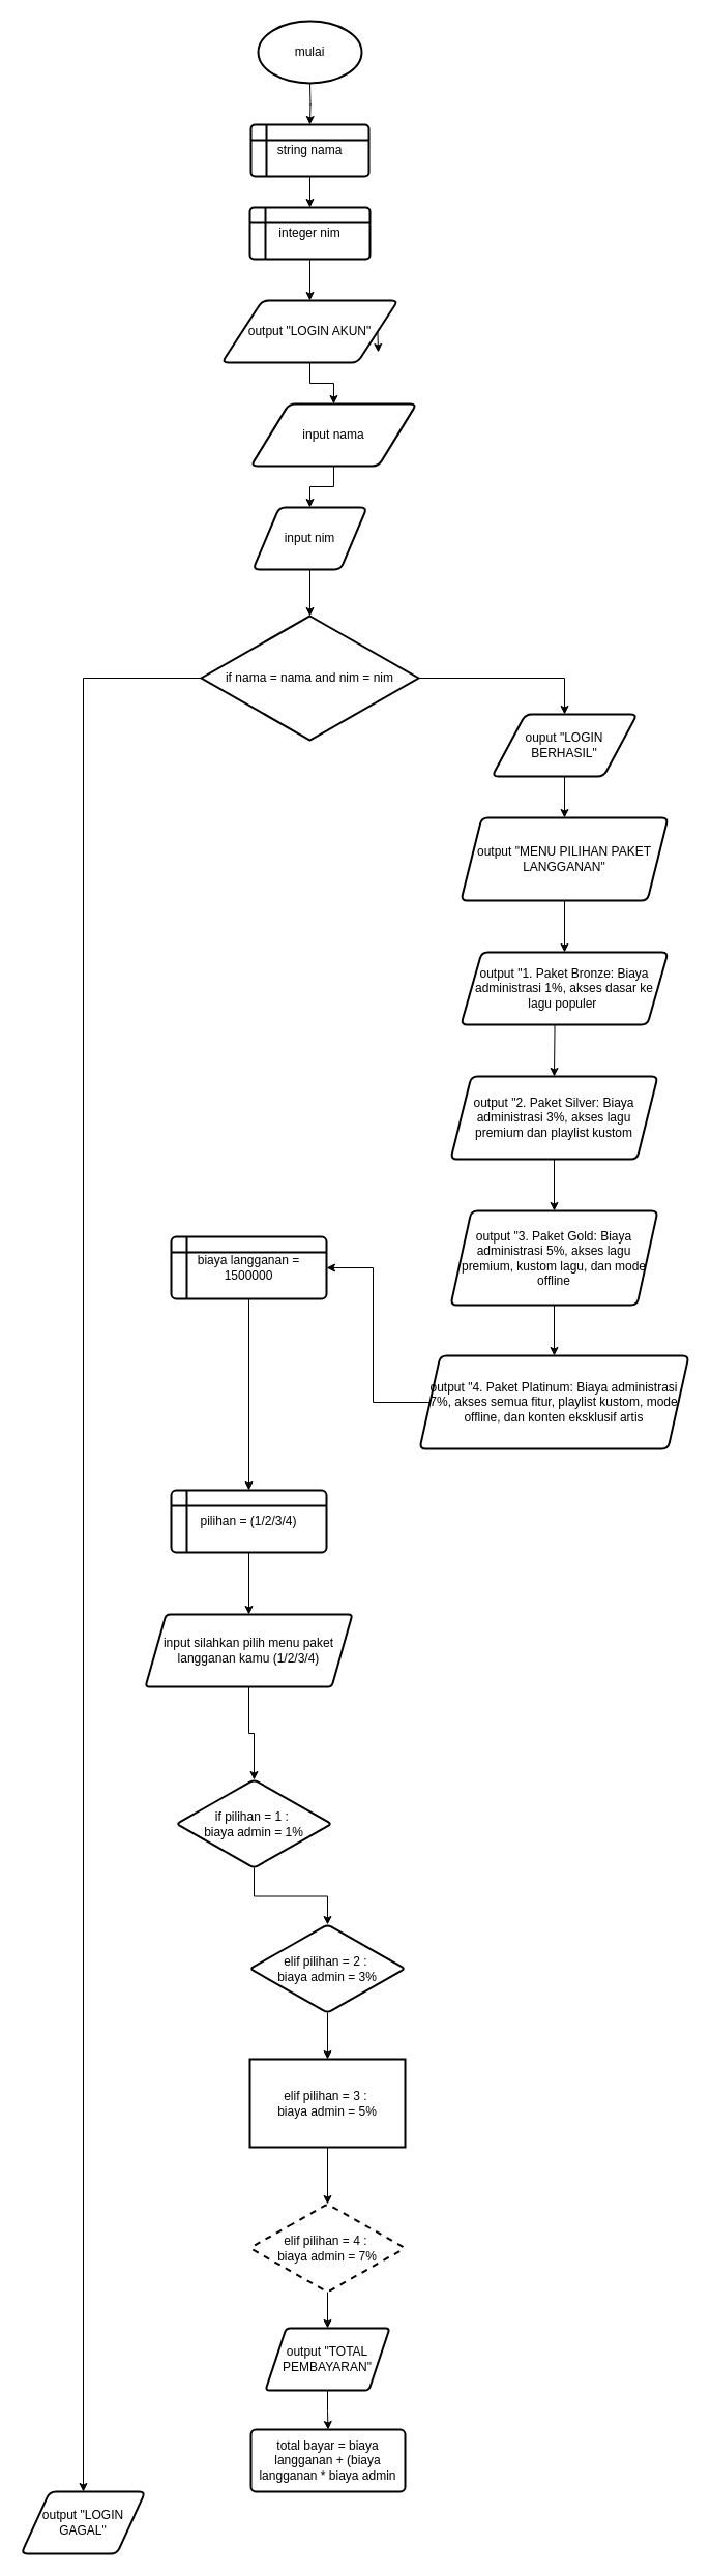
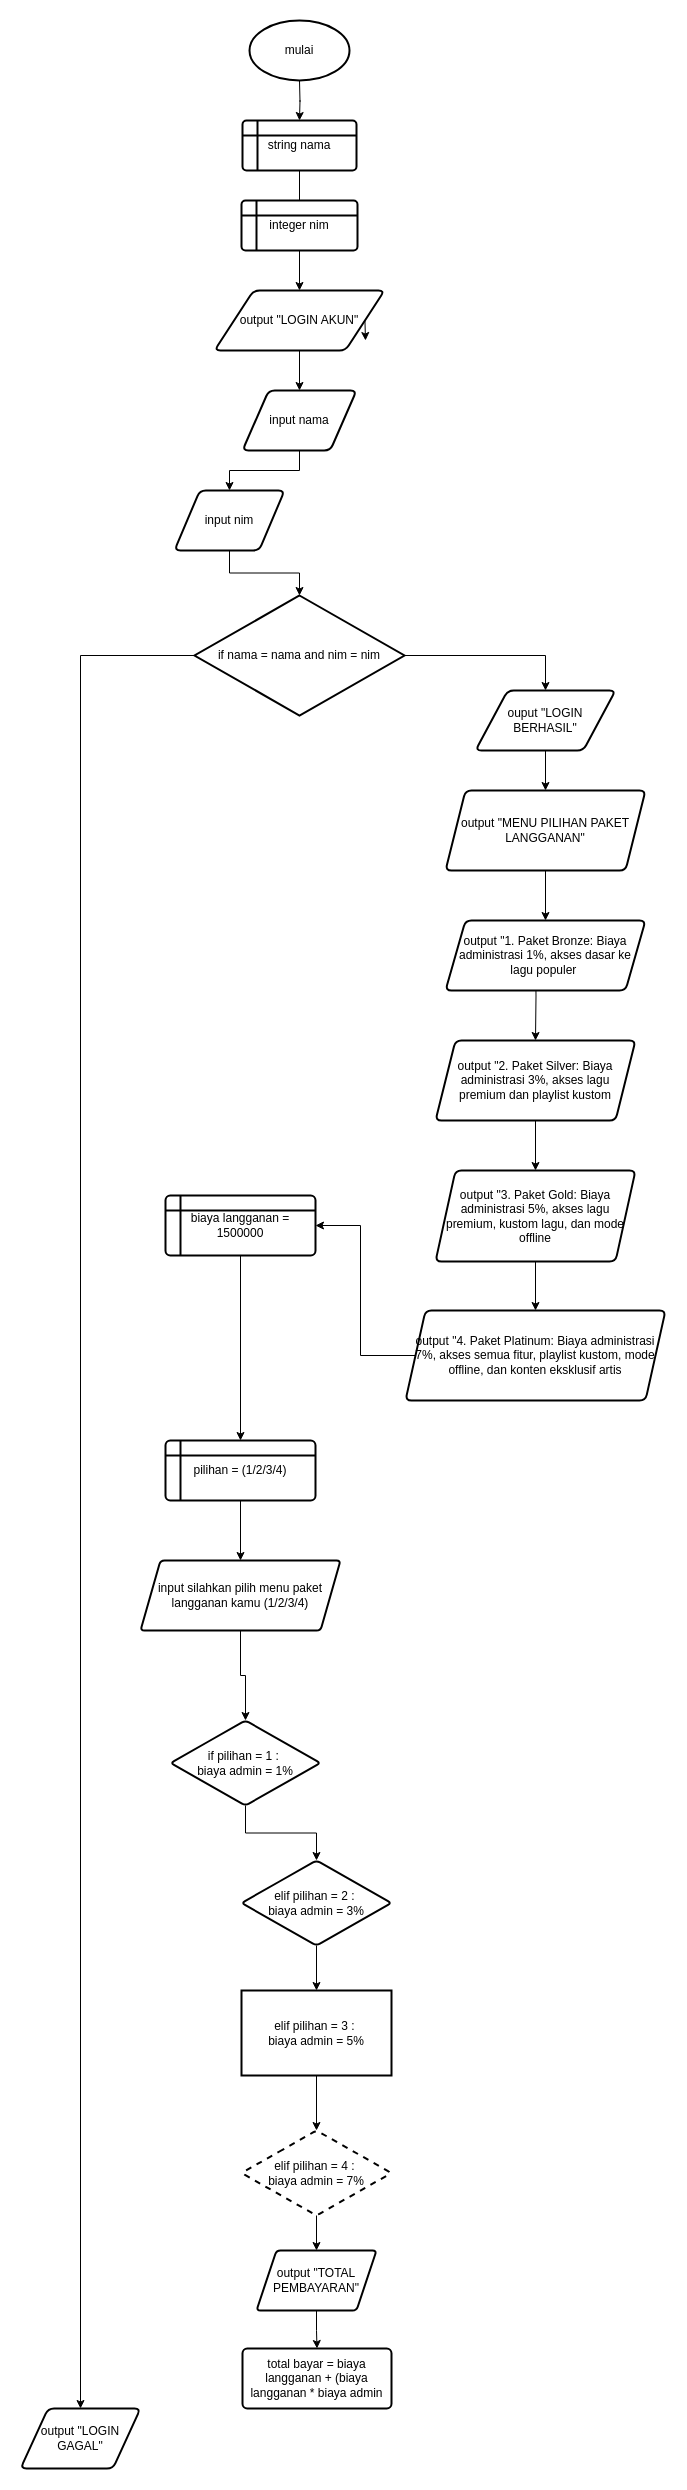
  <mxCell id="0" />
  <mxCell id="1" parent="0" />
  <mxCell id="2" value="" style="edgeStyle=orthogonalEdgeStyle;rounded=0;orthogonalLoop=1;jettySize=auto;html=1;labelBackgroundColor=none;fontColor=default;" edge="1" parent="1"><mxGeometry relative="1" as="geometry"><mxPoint x="299" y="80" as="sourcePoint" /><mxPoint x="299" y="120" as="targetPoint" /></mxGeometry></mxCell>
  <mxCell id="3" value="mulai" style="strokeWidth=2;html=1;shape=mxgraph.flowchart.start_1;whiteSpace=wrap;" vertex="1" parent="1"><mxGeometry x="249" y="20" width="100" height="60" as="geometry" /></mxCell>
  <mxCell id="4" style="edgeStyle=orthogonalEdgeStyle;rounded=0;orthogonalLoop=1;jettySize=auto;html=1;exitX=1;exitY=0.5;exitDx=0;exitDy=0;" edge="1" parent="1" source="6"><mxGeometry relative="1" as="geometry"><mxPoint x="365" y="340" as="targetPoint" /></mxGeometry></mxCell>
  <mxCell id="5" value="" style="edgeStyle=orthogonalEdgeStyle;rounded=0;orthogonalLoop=1;jettySize=auto;html=1;" edge="1" parent="1" source="6" target="14"><mxGeometry relative="1" as="geometry" /></mxCell>
  <mxCell id="6" value="output &quot;LOGIN AKUN&quot;" style="shape=parallelogram;html=1;strokeWidth=2;perimeter=parallelogramPerimeter;whiteSpace=wrap;rounded=1;arcSize=12;size=0.23;" vertex="1" parent="1"><mxGeometry x="214" y="290" width="170" height="60" as="geometry" /></mxCell>
- <mxCell id="7" value="" style="edgeStyle=orthogonalEdgeStyle;rounded=0;orthogonalLoop=1;jettySize=auto;html=1;" edge="1" parent="1" source="8" target="10"><mxGeometry relative="1" as="geometry" /></mxCell>
+ <mxCell id="7" value="" style="edgeStyle=orthogonalEdgeStyle;rounded=0;orthogonalLoop=1;jettySize=auto;html=1;endArrow=none;" edge="1" parent="1" source="8" target="10"><mxGeometry relative="1" as="geometry" /></mxCell>
  <mxCell id="8" value="string nama" style="shape=internalStorage;whiteSpace=wrap;html=1;dx=15;dy=15;rounded=1;arcSize=8;strokeWidth=2;" vertex="1" parent="1"><mxGeometry x="242" y="120" width="114" height="50" as="geometry" /></mxCell>
  <mxCell id="9" value="" style="edgeStyle=orthogonalEdgeStyle;rounded=0;orthogonalLoop=1;jettySize=auto;html=1;" edge="1" parent="1" source="10" target="6"><mxGeometry relative="1" as="geometry" /></mxCell>
  <mxCell id="10" value="integer nim" style="shape=internalStorage;whiteSpace=wrap;html=1;dx=15;dy=15;rounded=1;arcSize=8;strokeWidth=2;" vertex="1" parent="1"><mxGeometry x="241" y="200" width="116" height="50" as="geometry" /></mxCell>
  <mxCell id="11" value="" style="edgeStyle=orthogonalEdgeStyle;rounded=0;orthogonalLoop=1;jettySize=auto;html=1;" edge="1" parent="1" source="12" target="17"><mxGeometry relative="1" as="geometry" /></mxCell>
- <mxCell id="12" value="input nim" style="shape=parallelogram;html=1;strokeWidth=2;perimeter=parallelogramPerimeter;whiteSpace=wrap;rounded=1;arcSize=12;size=0.23;" vertex="1" parent="1"><mxGeometry x="244" y="490" width="110" height="60" as="geometry" /></mxCell>
+ <mxCell id="12" value="input nim" style="shape=parallelogram;html=1;strokeWidth=2;perimeter=parallelogramPerimeter;whiteSpace=wrap;rounded=1;arcSize=12;size=0.23;" vertex="1" parent="1"><mxGeometry x="174" y="490" width="110" height="60" as="geometry" /></mxCell>
  <mxCell id="13" value="" style="edgeStyle=orthogonalEdgeStyle;rounded=0;orthogonalLoop=1;jettySize=auto;html=1;" edge="1" parent="1" source="14" target="12"><mxGeometry relative="1" as="geometry" /></mxCell>
- <mxCell id="14" value="input nama" style="shape=parallelogram;html=1;strokeWidth=2;perimeter=parallelogramPerimeter;whiteSpace=wrap;rounded=1;arcSize=12;size=0.23;" vertex="1" parent="1"><mxGeometry x="242" y="390" width="160" height="60" as="geometry" /></mxCell>
+ <mxCell id="14" value="input nama" style="shape=parallelogram;html=1;strokeWidth=2;perimeter=parallelogramPerimeter;whiteSpace=wrap;rounded=1;arcSize=12;size=0.23;" vertex="1" parent="1"><mxGeometry x="242" y="390" width="114" height="60" as="geometry" /></mxCell>
  <mxCell id="15" style="edgeStyle=orthogonalEdgeStyle;rounded=0;orthogonalLoop=1;jettySize=auto;html=1;exitX=0;exitY=0.5;exitDx=0;exitDy=0;exitPerimeter=0;entryX=0.5;entryY=0;entryDx=0;entryDy=0;" edge="1" parent="1" source="17" target="46"><mxGeometry relative="1" as="geometry" /></mxCell>
  <mxCell id="16" style="edgeStyle=orthogonalEdgeStyle;rounded=0;orthogonalLoop=1;jettySize=auto;html=1;exitX=1;exitY=0.5;exitDx=0;exitDy=0;exitPerimeter=0;entryX=0.5;entryY=0;entryDx=0;entryDy=0;" edge="1" parent="1" source="17" target="19"><mxGeometry relative="1" as="geometry" /></mxCell>
  <mxCell id="17" value="if nama = nama and nim = nim" style="strokeWidth=2;html=1;shape=mxgraph.flowchart.decision;whiteSpace=wrap;" vertex="1" parent="1"><mxGeometry x="194" y="595" width="210" height="120" as="geometry" /></mxCell>
  <mxCell id="18" value="" style="edgeStyle=orthogonalEdgeStyle;rounded=0;orthogonalLoop=1;jettySize=auto;html=1;" edge="1" parent="1" source="19" target="21"><mxGeometry relative="1" as="geometry" /></mxCell>
  <mxCell id="19" value="ouput &quot;LOGIN BERHASIL&quot;" style="shape=parallelogram;html=1;strokeWidth=2;perimeter=parallelogramPerimeter;whiteSpace=wrap;rounded=1;arcSize=12;size=0.23;align=center;fontStyle=0" vertex="1" parent="1"><mxGeometry x="475" y="690" width="140" height="60" as="geometry" /></mxCell>
  <mxCell id="20" value="" style="edgeStyle=orthogonalEdgeStyle;rounded=0;orthogonalLoop=1;jettySize=auto;html=1;" edge="1" parent="1" source="21" target="25"><mxGeometry relative="1" as="geometry" /></mxCell>
  <mxCell id="21" value="output &quot;MENU PILIHAN PAKET LANGGANAN&quot;" style="shape=parallelogram;perimeter=parallelogramPerimeter;whiteSpace=wrap;html=1;fixedSize=1;strokeWidth=2;rounded=1;arcSize=12;fontStyle=0;" vertex="1" parent="1"><mxGeometry x="445" y="790" width="200" height="80" as="geometry" /></mxCell>
  <mxCell id="22" value="" style="edgeStyle=orthogonalEdgeStyle;rounded=0;orthogonalLoop=1;jettySize=auto;html=1;" edge="1" parent="1" target="24"><mxGeometry relative="1" as="geometry"><mxPoint x="535" y="950" as="sourcePoint" /></mxGeometry></mxCell>
  <mxCell id="23" value="" style="edgeStyle=orthogonalEdgeStyle;rounded=0;orthogonalLoop=1;jettySize=auto;html=1;" edge="1" parent="1" source="24" target="27"><mxGeometry relative="1" as="geometry" /></mxCell>
  <mxCell id="24" value="output &quot;2. Paket Silver: Biaya administrasi 3%, akses lagu premium dan playlist kustom" style="shape=parallelogram;perimeter=parallelogramPerimeter;whiteSpace=wrap;html=1;fixedSize=1;strokeWidth=2;rounded=1;arcSize=12;" vertex="1" parent="1"><mxGeometry x="435" y="1040" width="200" height="80" as="geometry" /></mxCell>
  <mxCell id="25" value="output &quot;1. Paket Bronze: Biaya administrasi 1%, akses dasar ke lagu populer&amp;nbsp;" style="shape=parallelogram;perimeter=parallelogramPerimeter;whiteSpace=wrap;html=1;fixedSize=1;strokeWidth=2;rounded=1;arcSize=12;fontStyle=0;" vertex="1" parent="1"><mxGeometry x="445" y="920" width="200" height="70" as="geometry" /></mxCell>
  <mxCell id="26" value="" style="edgeStyle=orthogonalEdgeStyle;rounded=0;orthogonalLoop=1;jettySize=auto;html=1;" edge="1" parent="1" source="27" target="29"><mxGeometry relative="1" as="geometry" /></mxCell>
  <mxCell id="27" value="output &quot;3. Paket Gold: Biaya administrasi 5%, akses lagu premium, kustom lagu, dan mode offline" style="shape=parallelogram;perimeter=parallelogramPerimeter;whiteSpace=wrap;html=1;fixedSize=1;strokeWidth=2;rounded=1;arcSize=12;" vertex="1" parent="1"><mxGeometry x="435" y="1170" width="200" height="91" as="geometry" /></mxCell>
  <mxCell id="28" style="edgeStyle=orthogonalEdgeStyle;rounded=0;orthogonalLoop=1;jettySize=auto;html=1;exitX=0;exitY=0.5;exitDx=0;exitDy=0;entryX=1;entryY=0.5;entryDx=0;entryDy=0;" edge="1" parent="1" source="29" target="31"><mxGeometry relative="1" as="geometry" /></mxCell>
  <mxCell id="29" value="output &quot;4. Paket Platinum: Biaya administrasi 7%, akses semua fitur, playlist kustom, mode offline, dan konten eksklusif artis" style="shape=parallelogram;perimeter=parallelogramPerimeter;whiteSpace=wrap;html=1;fixedSize=1;strokeWidth=2;rounded=1;arcSize=12;" vertex="1" parent="1"><mxGeometry x="405" y="1310" width="260" height="90" as="geometry" /></mxCell>
  <mxCell id="30" value="" style="edgeStyle=orthogonalEdgeStyle;rounded=0;orthogonalLoop=1;jettySize=auto;html=1;" edge="1" parent="1" source="31" target="33"><mxGeometry relative="1" as="geometry" /></mxCell>
  <mxCell id="31" value="biaya langganan = 1500000" style="shape=internalStorage;whiteSpace=wrap;html=1;dx=15;dy=15;rounded=1;arcSize=8;strokeWidth=2;" vertex="1" parent="1"><mxGeometry x="165" y="1195" width="150" height="60" as="geometry" /></mxCell>
  <mxCell id="32" value="" style="edgeStyle=orthogonalEdgeStyle;rounded=0;orthogonalLoop=1;jettySize=auto;html=1;" edge="1" parent="1" source="33" target="35"><mxGeometry relative="1" as="geometry" /></mxCell>
  <mxCell id="33" value="pilihan = (1/2/3/4)" style="shape=internalStorage;whiteSpace=wrap;html=1;dx=15;dy=15;rounded=1;arcSize=8;strokeWidth=2;" vertex="1" parent="1"><mxGeometry x="165" y="1440" width="150" height="60" as="geometry" /></mxCell>
  <mxCell id="34" value="" style="edgeStyle=orthogonalEdgeStyle;rounded=0;orthogonalLoop=1;jettySize=auto;html=1;" edge="1" parent="1" source="35" target="37"><mxGeometry relative="1" as="geometry" /></mxCell>
  <mxCell id="35" value="input silahkan pilih menu paket langganan kamu (1/2/3/4)" style="shape=parallelogram;perimeter=parallelogramPerimeter;whiteSpace=wrap;html=1;fixedSize=1;rounded=1;arcSize=8;strokeWidth=2;" vertex="1" parent="1"><mxGeometry x="140" y="1560" width="200" height="70" as="geometry" /></mxCell>
  <mxCell id="36" value="" style="edgeStyle=orthogonalEdgeStyle;rounded=0;orthogonalLoop=1;jettySize=auto;html=1;" edge="1" parent="1" source="37" target="39"><mxGeometry relative="1" as="geometry" /></mxCell>
  <mxCell id="37" value="if pilihan = 1 :&amp;nbsp;&lt;div&gt;biaya admin = 1%&lt;/div&gt;" style="rhombus;whiteSpace=wrap;html=1;rounded=1;arcSize=8;strokeWidth=2;" vertex="1" parent="1"><mxGeometry x="170" y="1720" width="150" height="85" as="geometry" /></mxCell>
  <mxCell id="38" value="" style="edgeStyle=orthogonalEdgeStyle;rounded=0;orthogonalLoop=1;jettySize=auto;html=1;" edge="1" parent="1" source="39" target="41"><mxGeometry relative="1" as="geometry" /></mxCell>
  <mxCell id="39" value="elif pilihan = 2 :&amp;nbsp;&lt;div&gt;biaya admin = 3%&lt;/div&gt;" style="rhombus;whiteSpace=wrap;html=1;rounded=1;arcSize=8;strokeWidth=2;" vertex="1" parent="1"><mxGeometry x="241" y="1860" width="150" height="85" as="geometry" /></mxCell>
  <mxCell id="40" value="" style="edgeStyle=orthogonalEdgeStyle;rounded=0;orthogonalLoop=1;jettySize=auto;html=1;" edge="1" parent="1" source="41" target="43"><mxGeometry relative="1" as="geometry" /></mxCell>
  <mxCell id="41" value="elif pilihan = 3 :&amp;nbsp;&lt;div&gt;biaya admin = 5%&lt;/div&gt;" style="whiteSpace=wrap;html=1;arcSize=8;strokeWidth=2;rounded=0;" vertex="1" parent="1"><mxGeometry x="241" y="1990" width="150" height="85" as="geometry" /></mxCell>
  <mxCell id="42" value="" style="edgeStyle=orthogonalEdgeStyle;rounded=0;orthogonalLoop=1;jettySize=auto;html=1;" edge="1" parent="1" source="43" target="45"><mxGeometry relative="1" as="geometry" /></mxCell>
  <mxCell id="43" value="elif pilihan = 4 :&amp;nbsp;&lt;div&gt;biaya admin = 7%&lt;/div&gt;" style="rhombus;whiteSpace=wrap;html=1;rounded=1;arcSize=8;strokeWidth=2;dashed=1;" vertex="1" parent="1"><mxGeometry x="241" y="2130" width="150" height="85" as="geometry" /></mxCell>
  <mxCell id="44" value="" style="edgeStyle=orthogonalEdgeStyle;rounded=0;orthogonalLoop=1;jettySize=auto;html=1;" edge="1" parent="1" source="45" target="47"><mxGeometry relative="1" as="geometry" /></mxCell>
  <mxCell id="45" value="output &quot;TOTAL PEMBAYARAN&quot;" style="shape=parallelogram;perimeter=parallelogramPerimeter;whiteSpace=wrap;html=1;fixedSize=1;rounded=1;arcSize=8;strokeWidth=2;" vertex="1" parent="1"><mxGeometry x="256" y="2250" width="120" height="60" as="geometry" /></mxCell>
  <mxCell id="46" value="output &quot;LOGIN GAGAL&quot;" style="shape=parallelogram;html=1;strokeWidth=2;perimeter=parallelogramPerimeter;whiteSpace=wrap;rounded=1;arcSize=12;size=0.23;" vertex="1" parent="1"><mxGeometry x="20" y="2408" width="120" height="60" as="geometry" /></mxCell>
  <mxCell id="47" value="total bayar = biaya langganan + (biaya langganan * biaya admin" style="rounded=1;whiteSpace=wrap;html=1;arcSize=8;strokeWidth=2;" vertex="1" parent="1"><mxGeometry x="242" y="2348" width="149" height="60" as="geometry" /></mxCell>
